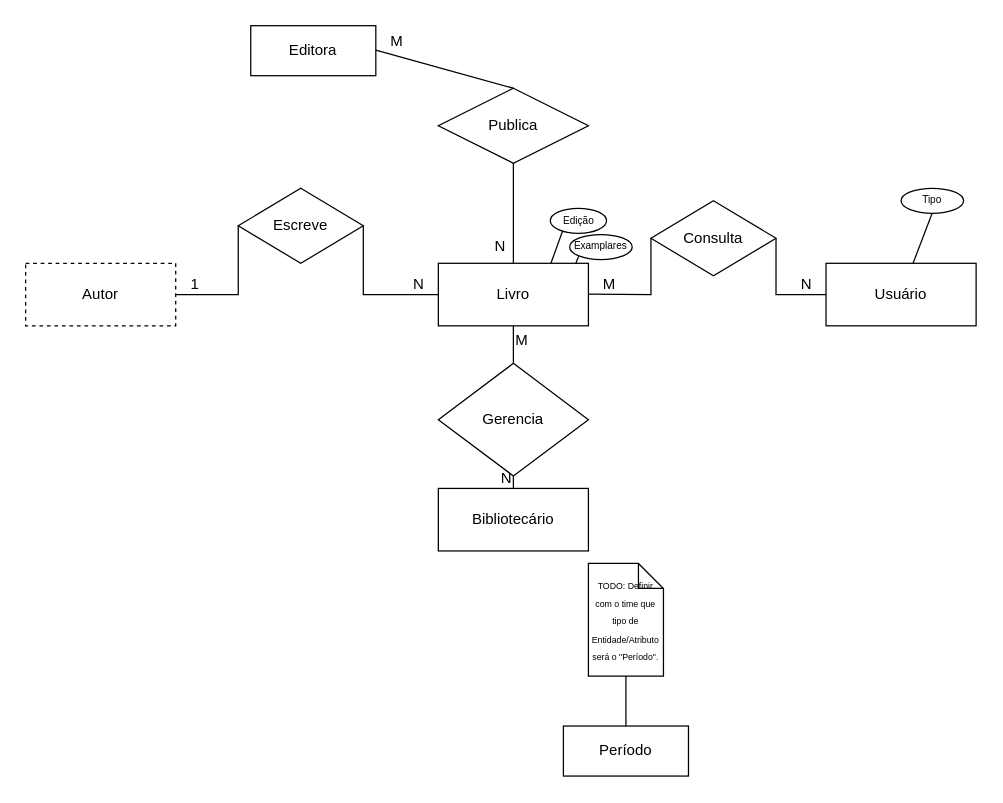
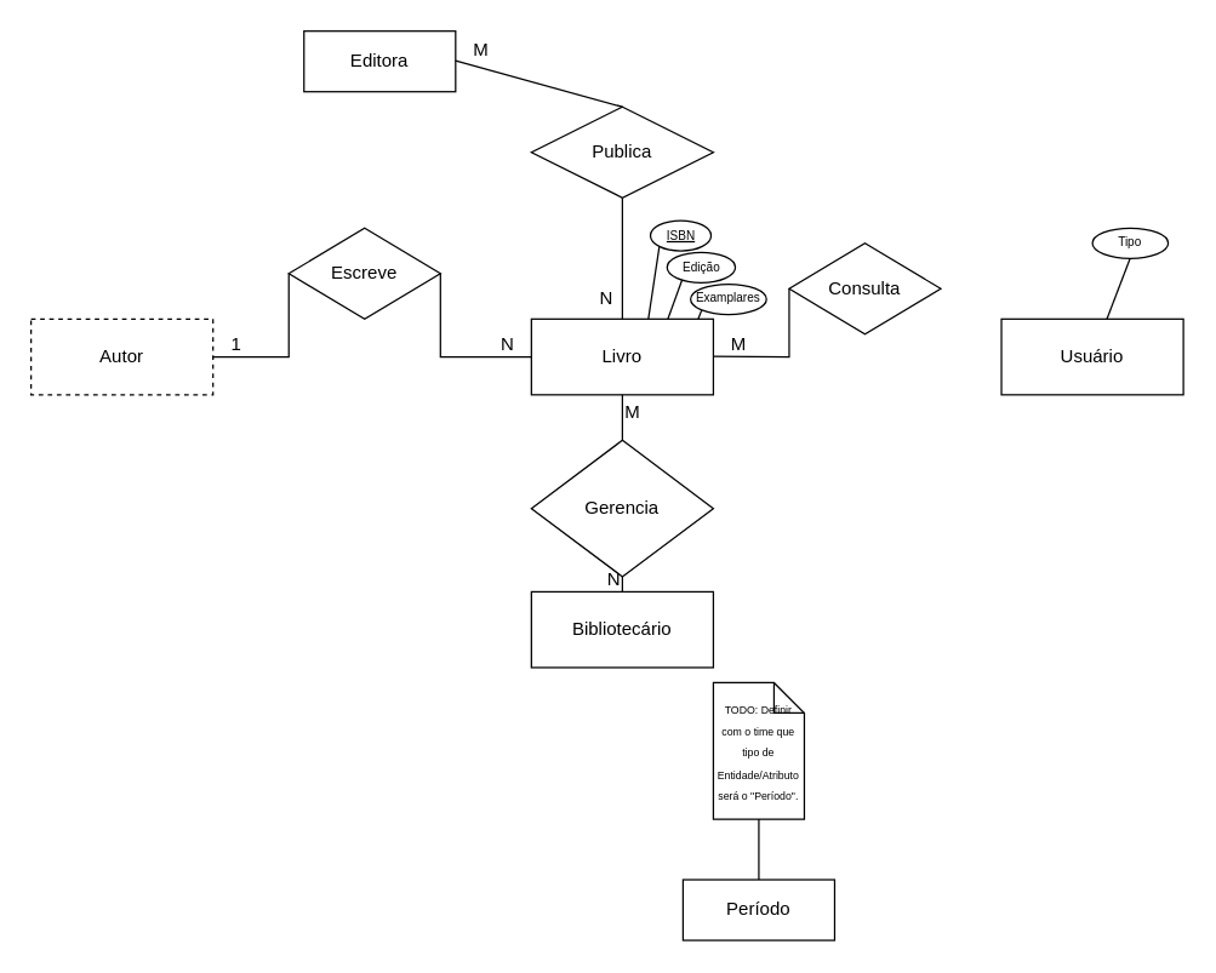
  <mxCell id="0" />
  <mxCell id="1" parent="0" />
  <mxCell id="2" value="Livro" style="whiteSpace=wrap;html=1;align=center;" vertex="1" parent="1"><mxGeometry x="350" y="210" width="120" height="50" as="geometry" /></mxCell>
  <mxCell id="3" value="Autor" style="whiteSpace=wrap;html=1;align=center;dashed=1;" vertex="1" parent="1"><mxGeometry x="20" y="210" width="120" height="50" as="geometry" /></mxCell>
  <mxCell id="4" value="Edição" style="ellipse;whiteSpace=wrap;html=1;align=center;fontSize=8;" vertex="1" parent="1"><mxGeometry x="439.5" y="166" width="45" height="20" as="geometry" /></mxCell>
+ <mxCell id="5" value="ISBN" style="ellipse;whiteSpace=wrap;html=1;align=center;fontStyle=4;fontSize=8;" vertex="1" parent="1"><mxGeometry x="428.5" y="145" width="40" height="20" as="geometry" /></mxCell>
  <mxCell id="6" value="Escreve" style="shape=rhombus;perimeter=rhombusPerimeter;whiteSpace=wrap;html=1;align=center;" vertex="1" parent="1"><mxGeometry x="190" y="150" width="100" height="60" as="geometry" /></mxCell>
  <mxCell id="7" value="" style="endArrow=none;html=1;rounded=0;exitX=0;exitY=0.5;exitDx=0;exitDy=0;" edge="1" parent="1" source="6" target="3"><mxGeometry relative="1" as="geometry"><mxPoint x="300" y="234.5" as="sourcePoint" /><mxPoint x="140" y="234.5" as="targetPoint" /><Array as="points"><mxPoint x="190" y="235" /></Array></mxGeometry></mxCell>
  <mxCell id="8" value="1" style="resizable=0;html=1;whiteSpace=wrap;align=right;verticalAlign=bottom;" connectable="0" vertex="1" parent="7"><mxGeometry x="1" relative="1" as="geometry"><mxPoint x="20" as="offset" /></mxGeometry></mxCell>
  <mxCell id="9" value="" style="endArrow=none;html=1;rounded=0;exitX=1;exitY=0.5;exitDx=0;exitDy=0;entryX=0;entryY=0.5;entryDx=0;entryDy=0;" edge="1" parent="1" source="6" target="2"><mxGeometry relative="1" as="geometry"><mxPoint x="240" y="240" as="sourcePoint" /><mxPoint x="350" y="240" as="targetPoint" /><Array as="points"><mxPoint x="290" y="235" /><mxPoint x="320" y="235" /></Array></mxGeometry></mxCell>
  <mxCell id="10" value="N" style="resizable=0;html=1;whiteSpace=wrap;align=right;verticalAlign=bottom;" connectable="0" vertex="1" parent="9"><mxGeometry x="1" relative="1" as="geometry"><mxPoint x="-10" as="offset" /></mxGeometry></mxCell>
+ <mxCell id="11" value="" style="endArrow=none;html=1;rounded=0;entryX=0.643;entryY=-0.004;entryDx=0;entryDy=0;exitX=0;exitY=1;exitDx=0;exitDy=0;entryPerimeter=0;" edge="1" parent="1" source="5" target="2"><mxGeometry relative="1" as="geometry"><mxPoint x="310" y="160" as="sourcePoint" /><mxPoint x="470" y="160" as="targetPoint" /><Array as="points" /></mxGeometry></mxCell>
  <mxCell id="12" value="" style="endArrow=none;html=1;rounded=0;entryX=0.75;entryY=0;entryDx=0;entryDy=0;exitX=0.216;exitY=0.93;exitDx=0;exitDy=0;exitPerimeter=0;" edge="1" parent="1" source="4"><mxGeometry relative="1" as="geometry"><mxPoint x="462.885" y="179.487" as="sourcePoint" /><mxPoint x="440" y="210" as="targetPoint" /></mxGeometry></mxCell>
  <mxCell id="13" value="Editora" style="whiteSpace=wrap;html=1;align=center;" vertex="1" parent="1"><mxGeometry x="200" y="20" width="100" height="40" as="geometry" /></mxCell>
  <mxCell id="14" value="" style="endArrow=none;html=1;rounded=0;entryX=0.5;entryY=0;entryDx=0;entryDy=0;" edge="1" parent="1" source="18" target="2"><mxGeometry relative="1" as="geometry"><mxPoint x="300" y="39.5" as="sourcePoint" /><mxPoint x="405" y="200" as="targetPoint" /><Array as="points"><mxPoint x="410" y="70" /></Array></mxGeometry></mxCell>
  <mxCell id="15" value="N" style="resizable=0;html=1;whiteSpace=wrap;align=right;verticalAlign=bottom;" connectable="0" vertex="1" parent="14"><mxGeometry x="1" relative="1" as="geometry"><mxPoint x="-5" y="-5" as="offset" /></mxGeometry></mxCell>
  <mxCell id="16" value="" style="endArrow=none;html=1;rounded=0;entryX=0.5;entryY=0;entryDx=0;entryDy=0;" edge="1" parent="1" target="18"><mxGeometry relative="1" as="geometry"><mxPoint x="300" y="39.5" as="sourcePoint" /><mxPoint x="410" y="210" as="targetPoint" /><Array as="points" /></mxGeometry></mxCell>
  <mxCell id="17" value="M" style="resizable=0;html=1;whiteSpace=wrap;align=left;verticalAlign=bottom;" connectable="0" vertex="1" parent="16"><mxGeometry x="-1" relative="1" as="geometry"><mxPoint x="10" y="1" as="offset" /></mxGeometry></mxCell>
  <mxCell id="18" value="Publica" style="shape=rhombus;perimeter=rhombusPerimeter;whiteSpace=wrap;html=1;align=center;" vertex="1" parent="1"><mxGeometry x="350" y="70" width="120" height="60" as="geometry" /></mxCell>
  <mxCell id="19" value="&lt;p style=&quot;line-height: 60%;&quot;&gt;&lt;font style=&quot;font-size: 8px;&quot;&gt;Examplares&lt;/font&gt;&lt;/p&gt;" style="ellipse;whiteSpace=wrap;html=1;align=center;labelPosition=center;verticalLabelPosition=middle;verticalAlign=middle;horizontal=1;spacingTop=0;spacingBottom=3;" vertex="1" parent="1"><mxGeometry x="455" y="187" width="50" height="20" as="geometry" /></mxCell>
  <mxCell id="20" value="" style="endArrow=none;html=1;rounded=0;entryX=0;entryY=1;entryDx=0;entryDy=0;exitX=1;exitY=0;exitDx=0;exitDy=0;" edge="1" parent="1" target="19"><mxGeometry relative="1" as="geometry"><mxPoint x="460" y="210" as="sourcePoint" /><mxPoint x="457.393" y="197.099" as="targetPoint" /></mxGeometry></mxCell>
  <mxCell id="21" value="&lt;font style=&quot;font-size: 7px;&quot;&gt;TODO: Definir com o time que tipo de Entidade/Atributo será o &quot;Período&quot;.&lt;/font&gt;" style="shape=note;size=20;whiteSpace=wrap;html=1;" vertex="1" parent="1"><mxGeometry x="470" y="450" width="60" height="90" as="geometry" /></mxCell>
  <mxCell id="22" value="Período" style="whiteSpace=wrap;html=1;align=center;" vertex="1" parent="1"><mxGeometry x="450" y="580" width="100" height="40" as="geometry" /></mxCell>
  <mxCell id="23" value="" style="endArrow=none;html=1;rounded=0;entryX=0.5;entryY=1;entryDx=0;entryDy=0;entryPerimeter=0;exitX=0.5;exitY=0;exitDx=0;exitDy=0;" edge="1" parent="1" source="22" target="21"><mxGeometry relative="1" as="geometry"><mxPoint x="410" y="570" as="sourcePoint" /><mxPoint x="570" y="570" as="targetPoint" /></mxGeometry></mxCell>
  <mxCell id="24" value="Usuário" style="whiteSpace=wrap;html=1;align=center;" vertex="1" parent="1"><mxGeometry x="660" y="210" width="120" height="50" as="geometry" /></mxCell>
  <mxCell id="25" value="Bibliotecário" style="whiteSpace=wrap;html=1;align=center;" vertex="1" parent="1"><mxGeometry x="350" y="390" width="120" height="50" as="geometry" /></mxCell>
  <mxCell id="26" value="" style="endArrow=none;html=1;rounded=0;exitX=0;exitY=1;exitDx=0;exitDy=0;" edge="1" parent="1" target="24"><mxGeometry relative="1" as="geometry"><mxPoint x="746" y="167" as="sourcePoint" /><mxPoint x="730" y="210" as="targetPoint" /><Array as="points" /></mxGeometry></mxCell>
  <mxCell id="27" value="&lt;p style=&quot;line-height: 60%;&quot;&gt;&lt;font style=&quot;font-size: 8px;&quot;&gt;Tipo&lt;/font&gt;&lt;/p&gt;" style="ellipse;whiteSpace=wrap;html=1;align=center;labelPosition=center;verticalLabelPosition=middle;verticalAlign=middle;horizontal=1;spacingTop=0;spacingBottom=3;" vertex="1" parent="1"><mxGeometry x="720" y="150" width="50" height="20" as="geometry" /></mxCell>
  <mxCell id="28" value="" style="endArrow=none;html=1;rounded=0;entryX=0.5;entryY=0;entryDx=0;entryDy=0;exitX=0.5;exitY=1;exitDx=0;exitDy=0;" edge="1" parent="1" source="32" target="25"><mxGeometry relative="1" as="geometry"><mxPoint x="390" y="260" as="sourcePoint" /><mxPoint x="550" y="260" as="targetPoint" /></mxGeometry></mxCell>
  <mxCell id="29" value="N" style="resizable=0;html=1;whiteSpace=wrap;align=right;verticalAlign=bottom;" connectable="0" vertex="1" parent="28"><mxGeometry x="1" relative="1" as="geometry" /></mxCell>
  <mxCell id="30" value="" style="endArrow=none;html=1;rounded=0;entryX=0.5;entryY=0;entryDx=0;entryDy=0;exitX=0.5;exitY=1;exitDx=0;exitDy=0;" edge="1" parent="1" source="2" target="32"><mxGeometry relative="1" as="geometry"><mxPoint x="410" y="260" as="sourcePoint" /><mxPoint x="410" y="390" as="targetPoint" /></mxGeometry></mxCell>
  <mxCell id="31" value="M" style="resizable=0;html=1;whiteSpace=wrap;align=left;verticalAlign=bottom;" connectable="0" vertex="1" parent="30"><mxGeometry x="-1" relative="1" as="geometry"><mxPoint y="20" as="offset" /></mxGeometry></mxCell>
  <mxCell id="32" value="Gerencia" style="shape=rhombus;perimeter=rhombusPerimeter;whiteSpace=wrap;html=1;align=center;" vertex="1" parent="1"><mxGeometry x="350" y="290" width="120" height="90" as="geometry" /></mxCell>
- <mxCell id="33" value="" style="endArrow=none;html=1;rounded=0;entryX=0;entryY=0.5;entryDx=0;entryDy=0;exitX=1;exitY=0.5;exitDx=0;exitDy=0;" edge="1" parent="1" source="37" target="24"><mxGeometry relative="1" as="geometry"><mxPoint x="470" y="234.66" as="sourcePoint" /><mxPoint x="630" y="234.66" as="targetPoint" /><Array as="points"><mxPoint x="620" y="235" /></Array></mxGeometry></mxCell>
- <mxCell id="34" value="N" style="resizable=0;html=1;whiteSpace=wrap;align=right;verticalAlign=bottom;" connectable="0" vertex="1" parent="33"><mxGeometry x="1" relative="1" as="geometry"><mxPoint x="-10" as="offset" /></mxGeometry></mxCell>
  <mxCell id="35" value="" style="endArrow=none;html=1;rounded=0;entryX=0;entryY=0.5;entryDx=0;entryDy=0;" edge="1" parent="1" target="37"><mxGeometry relative="1" as="geometry"><mxPoint x="470" y="234.66" as="sourcePoint" /><mxPoint x="660" y="235" as="targetPoint" /><Array as="points"><mxPoint x="520" y="235" /></Array></mxGeometry></mxCell>
  <mxCell id="36" value="M" style="resizable=0;html=1;whiteSpace=wrap;align=left;verticalAlign=bottom;" connectable="0" vertex="1" parent="35"><mxGeometry x="-1" relative="1" as="geometry"><mxPoint x="10" as="offset" /></mxGeometry></mxCell>
  <mxCell id="37" value="Consulta" style="shape=rhombus;perimeter=rhombusPerimeter;whiteSpace=wrap;html=1;align=center;" vertex="1" parent="1"><mxGeometry x="520" y="160" width="100" height="60" as="geometry" /></mxCell>
